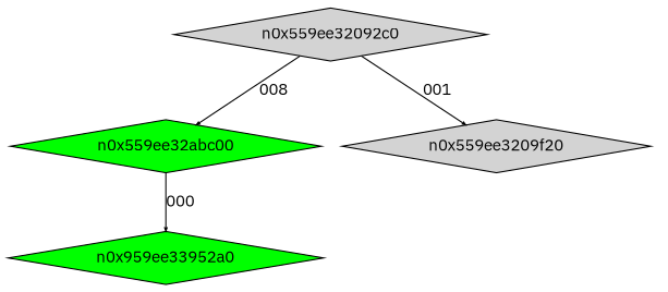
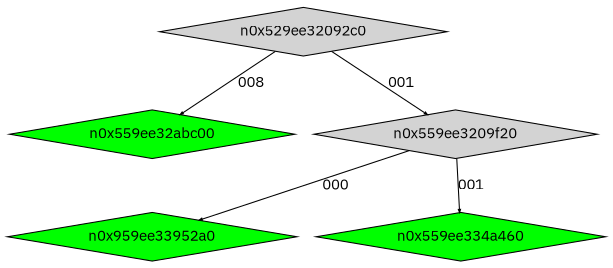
  digraph {
    fontname="IBM Plex Sans"
    node [fontname="IBM Plex Sans" shape=diamond style=filled fillcolor=green]
    edge [arrowsize=.3 fontname="IBM Plex Sans"]
-   n0x559ee32092c0 [height=.1 width=.1 fillcolor=""]
+   n0x559ee32092c0 [height=.1 width=.1 label=n0x529ee32092c0 fillcolor=""]
    n0x559ee32abc00 [height=.1 width=.1]
    n0x559ee3209f20 [height=.1 width=.1 fillcolor=""]
    n4 [height=.1 label=n0x959ee33952a0 width=.1]
+   n0x559ee334a460 [height=.1 width=.1]
    n0x559ee32092c0 -> n0x559ee32abc00 [label=008]
    n0x559ee32092c0 -> n0x559ee3209f20 [label=001]
-   n0x559ee32abc00 -> n4 [label=000]
+   n0x559ee3209f20 -> n4 [label=000]
+   n0x559ee3209f20 -> n0x559ee334a460 [label=001]
  }
